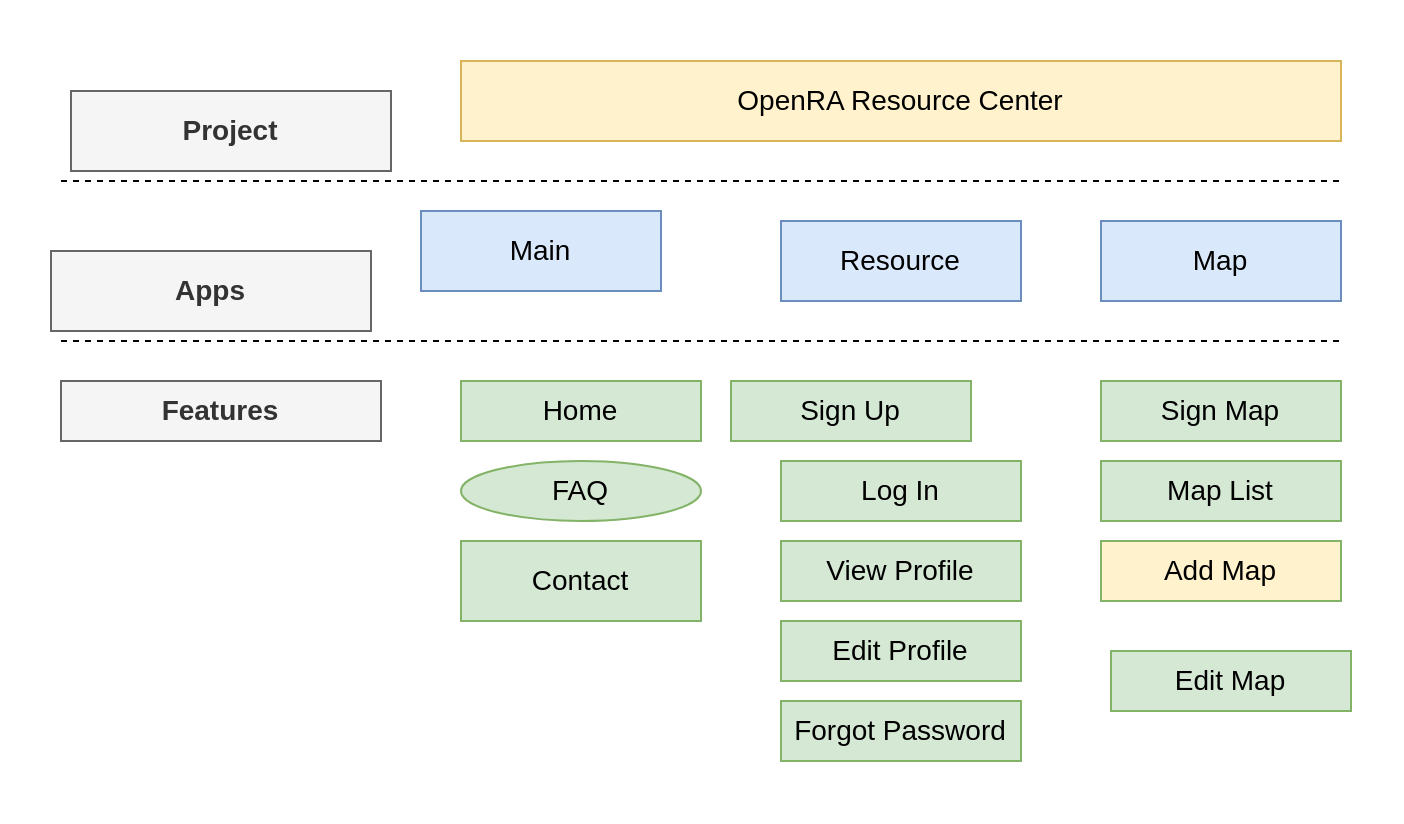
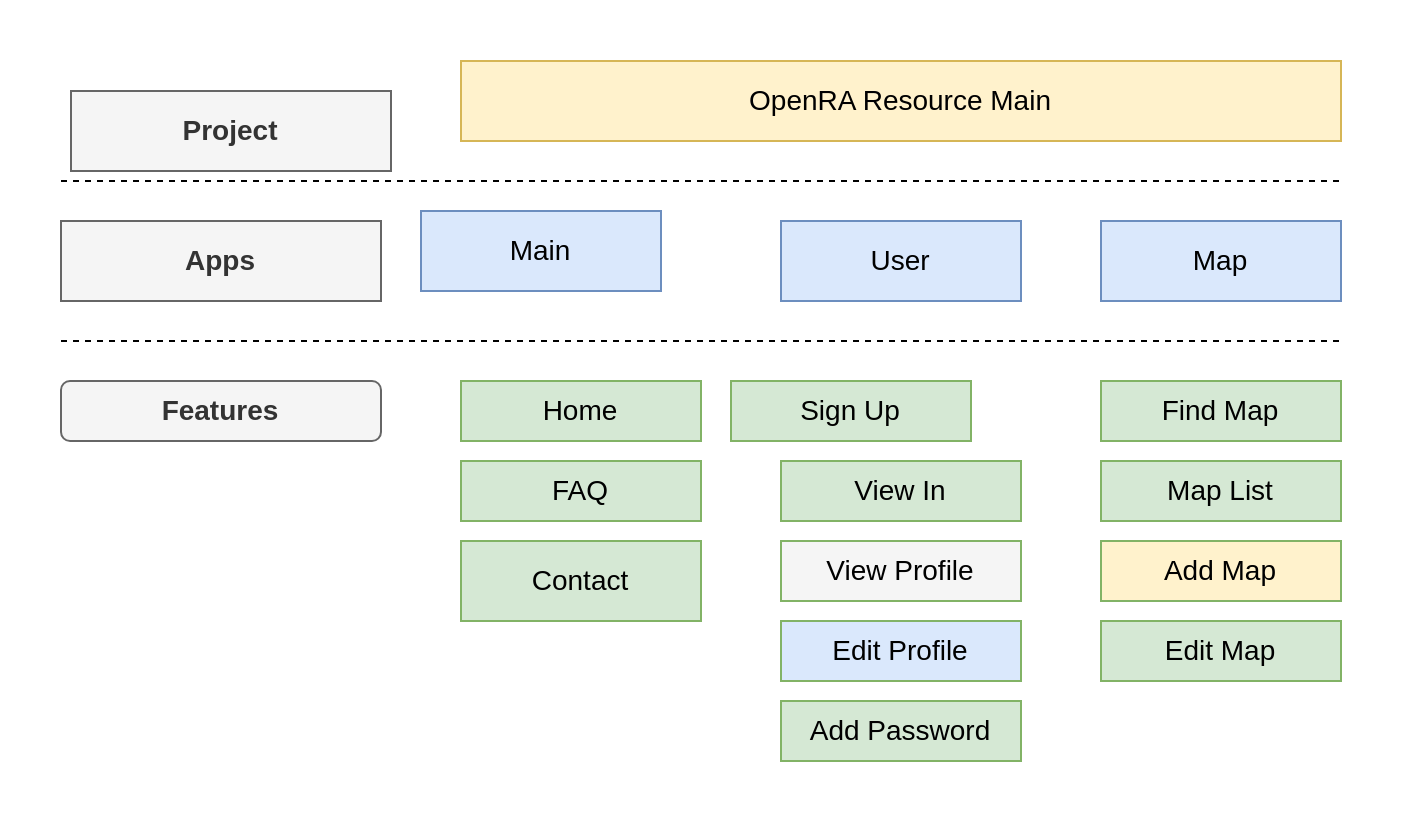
  <mxCell id="0" />
  <mxCell id="1" parent="0" />
  <mxCell id="2" value="" style="rounded=0;whiteSpace=wrap;html=1;strokeColor=none;" parent="1" vertex="1"><mxGeometry x="20" y="20" width="660" height="370" as="geometry" /></mxCell>
  <mxCell id="3" value="Main" style="rounded=0;whiteSpace=wrap;html=1;fillColor=#dae8fc;strokeColor=#6c8ebf;fontSize=14;" parent="1" vertex="1"><mxGeometry x="210" y="105" width="120" height="40" as="geometry" /></mxCell>
- <mxCell id="4" value="OpenRA Resource Center" style="rounded=0;whiteSpace=wrap;html=1;fillColor=#fff2cc;strokeColor=#d6b656;fontSize=14;" parent="1" vertex="1"><mxGeometry x="230" y="30" width="440" height="40" as="geometry" /></mxCell>
- <mxCell id="5" value="Resource" style="rounded=0;whiteSpace=wrap;html=1;fillColor=#dae8fc;strokeColor=#6c8ebf;fontSize=14;" parent="1" vertex="1"><mxGeometry x="390" y="110" width="120" height="40" as="geometry" /></mxCell>
+ <mxCell id="4" value="OpenRA Resource Main" style="rounded=0;whiteSpace=wrap;html=1;fillColor=#fff2cc;strokeColor=#d6b656;fontSize=14;" parent="1" vertex="1"><mxGeometry x="230" y="30" width="440" height="40" as="geometry" /></mxCell>
+ <mxCell id="5" value="User" style="rounded=0;whiteSpace=wrap;html=1;fillColor=#dae8fc;strokeColor=#6c8ebf;fontSize=14;" parent="1" vertex="1"><mxGeometry x="390" y="110" width="120" height="40" as="geometry" /></mxCell>
  <mxCell id="6" value="Map" style="rounded=0;whiteSpace=wrap;html=1;fillColor=#dae8fc;strokeColor=#6c8ebf;fontSize=14;" parent="1" vertex="1"><mxGeometry x="550" y="110" width="120" height="40" as="geometry" /></mxCell>
  <mxCell id="7" value="Sign Up" style="rounded=0;whiteSpace=wrap;html=1;fillColor=#d5e8d4;strokeColor=#82b366;fontSize=14;" parent="1" vertex="1"><mxGeometry x="365" y="190" width="120" height="30" as="geometry" /></mxCell>
  <mxCell id="8" value="Project" style="rounded=0;whiteSpace=wrap;html=1;fillColor=#f5f5f5;strokeColor=#666666;fontColor=#333333;fontStyle=1;fontSize=14;" parent="1" vertex="1"><mxGeometry x="35" y="45" width="160" height="40" as="geometry" /></mxCell>
- <mxCell id="9" value="Apps" style="rounded=0;whiteSpace=wrap;html=1;fillColor=#f5f5f5;strokeColor=#666666;fontColor=#333333;fontStyle=1;fontSize=14;" parent="1" vertex="1"><mxGeometry x="25" y="125" width="160" height="40" as="geometry" /></mxCell>
- <mxCell id="10" value="Features" style="rounded=0;whiteSpace=wrap;html=1;fillColor=#f5f5f5;strokeColor=#666666;fontColor=#333333;fontStyle=1;fontSize=14;" parent="1" vertex="1"><mxGeometry x="30" y="190" width="160" height="30" as="geometry" /></mxCell>
- <mxCell id="11" value="Log In" style="rounded=0;whiteSpace=wrap;html=1;fillColor=#d5e8d4;strokeColor=#82b366;fontSize=14;" parent="1" vertex="1"><mxGeometry x="390" y="230" width="120" height="30" as="geometry" /></mxCell>
- <mxCell id="12" value="View Profile" style="rounded=0;whiteSpace=wrap;html=1;fillColor=#d5e8d4;strokeColor=#82b366;fontSize=14;" parent="1" vertex="1"><mxGeometry x="390" y="270" width="120" height="30" as="geometry" /></mxCell>
- <mxCell id="13" value="Edit Profile" style="rounded=0;whiteSpace=wrap;html=1;fillColor=#d5e8d4;strokeColor=#82b366;fontSize=14;" parent="1" vertex="1"><mxGeometry x="390" y="310" width="120" height="30" as="geometry" /></mxCell>
- <mxCell id="14" value="Forgot Password" style="rounded=0;whiteSpace=wrap;html=1;fillColor=#d5e8d4;strokeColor=#82b366;fontSize=14;" parent="1" vertex="1"><mxGeometry x="390" y="350" width="120" height="30" as="geometry" /></mxCell>
+ <mxCell id="9" value="Apps" style="rounded=0;whiteSpace=wrap;html=1;fillColor=#f5f5f5;strokeColor=#666666;fontColor=#333333;fontStyle=1;fontSize=14;" parent="1" vertex="1"><mxGeometry x="30" y="110" width="160" height="40" as="geometry" /></mxCell>
+ <mxCell id="10" value="Features" style="whiteSpace=wrap;html=1;fillColor=#f5f5f5;strokeColor=#666666;fontColor=#333333;fontStyle=1;fontSize=14;rounded=1;" parent="1" vertex="1"><mxGeometry x="30" y="190" width="160" height="30" as="geometry" /></mxCell>
+ <mxCell id="11" value="View In" style="rounded=0;whiteSpace=wrap;html=1;fillColor=#d5e8d4;strokeColor=#82b366;fontSize=14;" parent="1" vertex="1"><mxGeometry x="390" y="230" width="120" height="30" as="geometry" /></mxCell>
+ <mxCell id="12" value="View Profile" style="rounded=0;whiteSpace=wrap;html=1;fillColor=#f5f5f5;strokeColor=#82b366;fontSize=14;" parent="1" vertex="1"><mxGeometry x="390" y="270" width="120" height="30" as="geometry" /></mxCell>
+ <mxCell id="13" value="Edit Profile" style="rounded=0;whiteSpace=wrap;html=1;fillColor=#dae8fc;strokeColor=#82b366;fontSize=14;" parent="1" vertex="1"><mxGeometry x="390" y="310" width="120" height="30" as="geometry" /></mxCell>
+ <mxCell id="14" value="Add Password" style="rounded=0;whiteSpace=wrap;html=1;fillColor=#d5e8d4;strokeColor=#82b366;fontSize=14;" parent="1" vertex="1"><mxGeometry x="390" y="350" width="120" height="30" as="geometry" /></mxCell>
  <mxCell id="15" value="Home" style="rounded=0;whiteSpace=wrap;html=1;fillColor=#d5e8d4;strokeColor=#82b366;fontSize=14;" parent="1" vertex="1"><mxGeometry x="230" y="190" width="120" height="30" as="geometry" /></mxCell>
- <mxCell id="16" value="FAQ" style="ellipse;whiteSpace=wrap;html=1;fillColor=#d5e8d4;strokeColor=#82b366;fontSize=14;" parent="1" vertex="1"><mxGeometry x="230" y="230" width="120" height="30" as="geometry" /></mxCell>
+ <mxCell id="16" value="FAQ" style="rounded=0;whiteSpace=wrap;html=1;fillColor=#d5e8d4;strokeColor=#82b366;fontSize=14;" parent="1" vertex="1"><mxGeometry x="230" y="230" width="120" height="30" as="geometry" /></mxCell>
  <mxCell id="17" value="Contact" style="rounded=0;whiteSpace=wrap;html=1;fillColor=#d5e8d4;strokeColor=#82b366;fontSize=14;" parent="1" vertex="1"><mxGeometry x="230" y="270" width="120" height="40" as="geometry" /></mxCell>
- <mxCell id="18" value="Sign Map" style="rounded=0;whiteSpace=wrap;html=1;fillColor=#d5e8d4;strokeColor=#82b366;fontSize=14;" parent="1" vertex="1"><mxGeometry x="550" y="190" width="120" height="30" as="geometry" /></mxCell>
+ <mxCell id="18" value="Find Map" style="rounded=0;whiteSpace=wrap;html=1;fillColor=#d5e8d4;strokeColor=#82b366;fontSize=14;" parent="1" vertex="1"><mxGeometry x="550" y="190" width="120" height="30" as="geometry" /></mxCell>
  <mxCell id="19" value="Map List" style="rounded=0;whiteSpace=wrap;html=1;fillColor=#d5e8d4;strokeColor=#82b366;fontSize=14;" parent="1" vertex="1"><mxGeometry x="550" y="230" width="120" height="30" as="geometry" /></mxCell>
  <mxCell id="20" value="Add Map" style="rounded=0;whiteSpace=wrap;html=1;fillColor=#fff2cc;strokeColor=#82b366;fontSize=14;" parent="1" vertex="1"><mxGeometry x="550" y="270" width="120" height="30" as="geometry" /></mxCell>
- <mxCell id="21" value="Edit Map" style="rounded=0;whiteSpace=wrap;html=1;fillColor=#d5e8d4;strokeColor=#82b366;fontSize=14;" parent="1" vertex="1"><mxGeometry x="555" y="325" width="120" height="30" as="geometry" /></mxCell>
+ <mxCell id="21" value="Edit Map" style="rounded=0;whiteSpace=wrap;html=1;fillColor=#d5e8d4;strokeColor=#82b366;fontSize=14;" parent="1" vertex="1"><mxGeometry x="550" y="310" width="120" height="30" as="geometry" /></mxCell>
  <mxCell id="22" value="" style="endArrow=none;dashed=1;html=1;" parent="1" edge="1"><mxGeometry width="50" height="50" relative="1" as="geometry"><mxPoint x="30" y="90" as="sourcePoint" /><mxPoint x="670" y="90" as="targetPoint" /></mxGeometry></mxCell>
  <mxCell id="23" value="" style="endArrow=none;dashed=1;html=1;" parent="1" edge="1"><mxGeometry width="50" height="50" relative="1" as="geometry"><mxPoint x="30" y="170" as="sourcePoint" /><mxPoint x="670" y="170" as="targetPoint" /></mxGeometry></mxCell>
